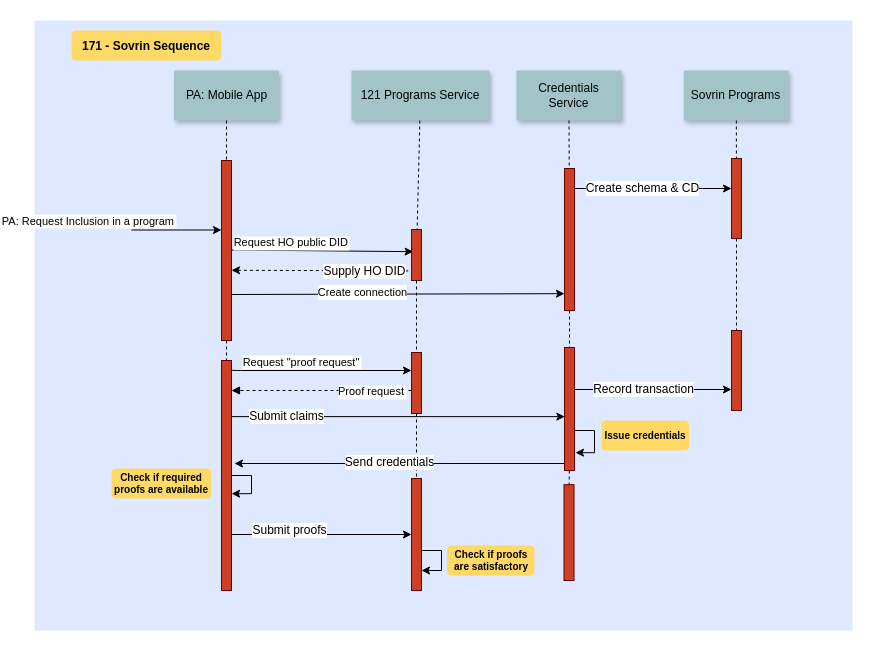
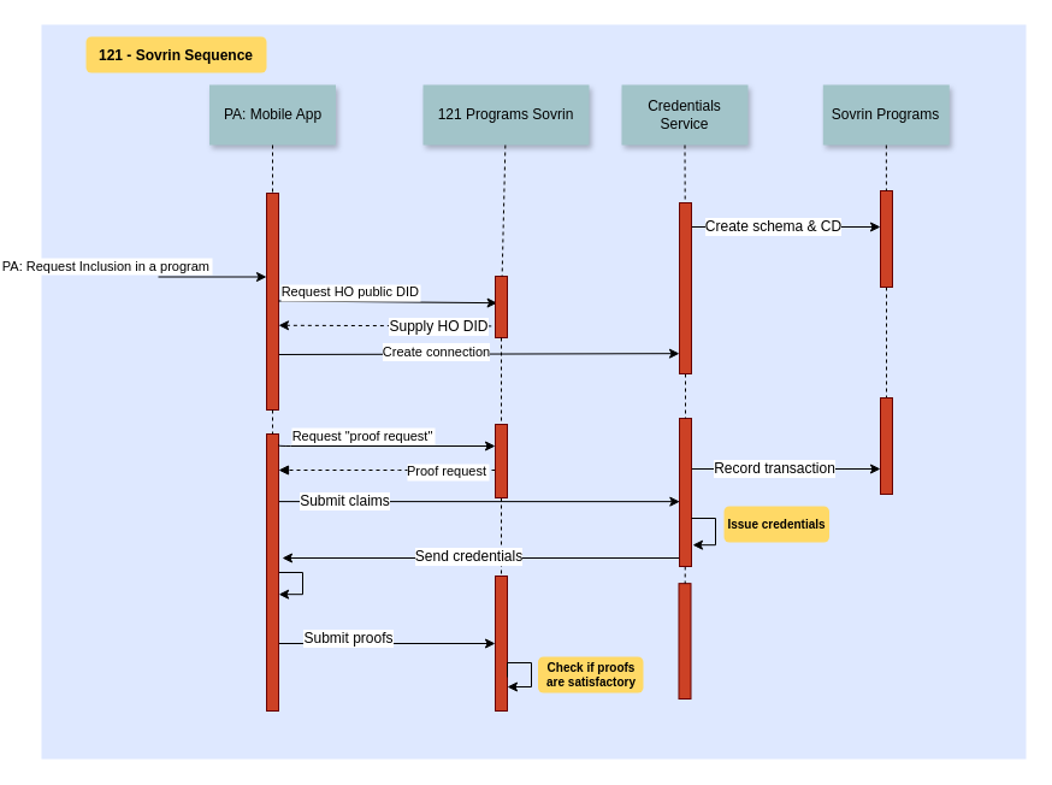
  <mxCell id="0" />
  <mxCell id="1" parent="0" />
  <mxCell id="2" value=" " style="fillColor=#DEE8FF;strokeColor=none" parent="1" vertex="1"><mxGeometry x="20" y="20" width="818" height="610" as="geometry" /></mxCell>
  <mxCell id="3" value="" style="fillColor=#CC4125;strokeColor=#660000" parent="1" vertex="1"><mxGeometry x="207" y="160" width="10" height="180" as="geometry" /></mxCell>
  <mxCell id="4" value="PA: Request Inclusion in a program" style="edgeStyle=none;verticalLabelPosition=top;verticalAlign=bottom;labelPosition=left;align=right" parent="1" edge="1"><mxGeometry x="110" y="119.5" width="100" height="100" as="geometry"><mxPoint x="117" y="229.5" as="sourcePoint" /><mxPoint x="207" y="229.5" as="targetPoint" /></mxGeometry></mxCell>
  <mxCell id="5" value="PA: Mobile App" style="shadow=1;fillColor=#A2C4C9;strokeColor=none;whiteSpace=wrap;" parent="1" vertex="1"><mxGeometry x="159.5" y="70" width="105" height="50" as="geometry" /></mxCell>
  <mxCell id="6" value="Credentials Service" style="shadow=1;fillColor=#A2C4C9;strokeColor=none;whiteSpace=wrap;" parent="1" vertex="1"><mxGeometry x="502" y="70" width="105" height="50" as="geometry" /></mxCell>
  <mxCell id="7" value="Request HO public DID" style="edgeStyle=none;verticalLabelPosition=top;verticalAlign=bottom;entryX=0.16;entryY=0.679;entryDx=0;entryDy=0;entryPerimeter=0;" parent="1" edge="1"><mxGeometry width="100" height="100" as="geometry"><mxPoint x="217" y="249.5" as="sourcePoint" /><mxPoint x="398.6" y="251.159" as="targetPoint" /><mxPoint x="-31" y="1" as="offset" /></mxGeometry></mxCell>
  <mxCell id="8" value="" style="edgeStyle=none;verticalLabelPosition=top;verticalAlign=bottom;endArrow=none;startArrow=classic;dashed=1;entryX=-0.324;entryY=0.838;entryDx=0;entryDy=0;entryPerimeter=0;" parent="1" edge="1"><mxGeometry x="220" y="172.259" width="100" height="100" as="geometry"><mxPoint x="217" y="269.759" as="sourcePoint" /><mxPoint x="393.76" y="270.398" as="targetPoint" /></mxGeometry></mxCell>
  <mxCell id="9" value="Supply HO DID" style="text;html=1;resizable=0;points=[];align=center;verticalAlign=middle;labelBackgroundColor=#ffffff;fontStyle=0" parent="8" vertex="1" connectable="0"><mxGeometry relative="1" as="geometry"><mxPoint x="44.5" as="offset" /></mxGeometry></mxCell>
  <mxCell id="10" value="Sovrin Programs" style="shadow=1;fillColor=#A2C4C9;strokeColor=none;whiteSpace=wrap;" parent="1" vertex="1"><mxGeometry x="669.284" y="70" width="105" height="50" as="geometry" /></mxCell>
  <mxCell id="11" value="" style="edgeStyle=none;endArrow=none;dashed=1;" parent="1" source="45" target="12" edge="1"><mxGeometry x="637.043" y="270" width="100" height="100" as="geometry"><mxPoint x="721.543" y="230" as="sourcePoint" /><mxPoint x="721.543" y="250" as="targetPoint" /></mxGeometry></mxCell>
  <mxCell id="12" value="" style="fillColor=#CC4125;strokeColor=#660000" parent="1" vertex="1"><mxGeometry x="717" y="330" width="10" height="80" as="geometry" /></mxCell>
- <mxCell id="13" value="121 Programs Service" style="shadow=1;fillColor=#A2C4C9;strokeColor=none;whiteSpace=wrap;" parent="1" vertex="1"><mxGeometry x="337" y="70" width="138" height="50" as="geometry" /></mxCell>
+ <mxCell id="13" value="121 Programs Sovrin" style="shadow=1;fillColor=#A2C4C9;strokeColor=none;whiteSpace=wrap;" parent="1" vertex="1"><mxGeometry x="337" y="70" width="138" height="50" as="geometry" /></mxCell>
  <mxCell id="14" value="" style="edgeStyle=elbowEdgeStyle;elbow=horizontal;endArrow=none;dashed=1" parent="1" source="5" target="3" edge="1"><mxGeometry x="230.0" y="310" width="100" height="100" as="geometry"><mxPoint x="237" y="420" as="sourcePoint" /><mxPoint x="337" y="320" as="targetPoint" /></mxGeometry></mxCell>
  <mxCell id="15" style="edgeStyle=orthogonalEdgeStyle;rounded=0;orthogonalLoop=1;jettySize=auto;html=1;fontSize=15;entryX=1.011;entryY=0.579;entryDx=0;entryDy=0;entryPerimeter=0;exitX=1;exitY=0.5;exitDx=0;exitDy=0;" parent="1" source="22" target="22" edge="1"><mxGeometry relative="1" as="geometry"><mxPoint x="227" y="500" as="targetPoint" /><Array as="points"><mxPoint x="237" y="475" /><mxPoint x="237" y="493" /></Array></mxGeometry></mxCell>
  <mxCell id="16" style="edgeStyle=orthogonalEdgeStyle;rounded=0;orthogonalLoop=1;jettySize=auto;html=1;exitX=1.055;exitY=0.083;exitDx=0;exitDy=0;entryX=0;entryY=0.25;entryDx=0;entryDy=0;fontSize=15;exitPerimeter=0;" parent="1" edge="1"><mxGeometry relative="1" as="geometry"><mxPoint x="217.5" y="294" as="sourcePoint" /><mxPoint x="550" y="293.167" as="targetPoint" /><Array as="points"><mxPoint x="217" y="293" /></Array></mxGeometry></mxCell>
  <mxCell id="17" value="&lt;span style=&quot;font-size: 11px&quot;&gt;Create connection&lt;/span&gt;" style="text;html=1;resizable=0;points=[];align=center;verticalAlign=middle;labelBackgroundColor=#ffffff;fontSize=12;" parent="16" vertex="1" connectable="0"><mxGeometry x="-0.217" y="2" relative="1" as="geometry"><mxPoint as="offset" /></mxGeometry></mxCell>
  <mxCell id="18" style="edgeStyle=orthogonalEdgeStyle;rounded=0;orthogonalLoop=1;jettySize=auto;html=1;exitX=1;exitY=0.25;exitDx=0;exitDy=0;entryX=0.033;entryY=0.562;entryDx=0;entryDy=0;entryPerimeter=0;fontSize=15;" parent="1" source="22" target="35" edge="1"><mxGeometry relative="1" as="geometry"><Array as="points"><mxPoint x="217" y="416" /></Array></mxGeometry></mxCell>
  <mxCell id="19" value="&lt;span style=&quot;font-size: 12px&quot;&gt;Submit claims&lt;/span&gt;" style="text;html=1;resizable=0;points=[];align=center;verticalAlign=middle;labelBackgroundColor=#ffffff;fontSize=12;" parent="18" vertex="1" connectable="0"><mxGeometry x="-0.402" relative="1" as="geometry"><mxPoint x="-44" y="-1" as="offset" /></mxGeometry></mxCell>
  <mxCell id="20" style="edgeStyle=orthogonalEdgeStyle;rounded=0;orthogonalLoop=1;jettySize=auto;html=1;entryX=0;entryY=0.5;entryDx=0;entryDy=0;fontSize=15;" parent="1" target="26" edge="1"><mxGeometry relative="1" as="geometry"><mxPoint x="217" y="520" as="sourcePoint" /><Array as="points"><mxPoint x="217" y="534" /></Array></mxGeometry></mxCell>
  <mxCell id="21" value="Submit proofs" style="text;html=1;resizable=0;points=[];align=center;verticalAlign=middle;labelBackgroundColor=#ffffff;fontSize=12;" parent="20" vertex="1" connectable="0"><mxGeometry x="-0.272" y="5" relative="1" as="geometry"><mxPoint as="offset" /></mxGeometry></mxCell>
  <mxCell id="22" value="" style="fillColor=#CC4125;strokeColor=#660000" parent="1" vertex="1"><mxGeometry x="207" y="360" width="10" height="230" as="geometry" /></mxCell>
  <mxCell id="23" value="             Proof request" style="edgeStyle=elbowEdgeStyle;elbow=vertical;dashed=1;verticalLabelPosition=top;verticalAlign=bottom;align=center;exitX=0;exitY=0.42;exitDx=0;exitDy=0;endFill=1;endArrow=block;startFill=0;startArrow=none;exitPerimeter=0;" parent="1" edge="1"><mxGeometry y="170" width="100" height="100" as="geometry"><mxPoint x="397" y="390" as="sourcePoint" /><mxPoint x="217" y="390" as="targetPoint" /><Array as="points" /><mxPoint x="50" y="10" as="offset" /></mxGeometry></mxCell>
  <mxCell id="24" value="" style="edgeStyle=none;dashed=1;endArrow=none" parent="1" source="3" target="22" edge="1"><mxGeometry x="50" y="300" width="100" height="100" as="geometry"><mxPoint x="57" y="410" as="sourcePoint" /><mxPoint x="157" y="310" as="targetPoint" /></mxGeometry></mxCell>
  <mxCell id="25" value="" style="fillColor=#CC4125;strokeColor=#660000" parent="1" vertex="1"><mxGeometry x="549.5" y="484.167" width="10" height="95.833" as="geometry" /></mxCell>
  <mxCell id="26" value="" style="fillColor=#CC4125;strokeColor=#660000" parent="1" vertex="1"><mxGeometry x="397" y="478" width="10" height="112" as="geometry" /></mxCell>
  <mxCell id="27" value="" style="edgeStyle=none;endArrow=none;dashed=1" parent="1" source="50" target="26" edge="1"><mxGeometry x="346.571" y="205" width="100" height="100" as="geometry"><mxPoint x="428.736" y="160" as="sourcePoint" /><mxPoint x="428.736" y="339.394" as="targetPoint" /></mxGeometry></mxCell>
  <mxCell id="28" value="" style="edgeStyle=none;endArrow=none;dashed=1" parent="1" source="35" target="25" edge="1"><mxGeometry x="576.571" y="339.697" width="100" height="100" as="geometry"><mxPoint x="658.736" y="294.697" as="sourcePoint" /><mxPoint x="658.736" y="474.091" as="targetPoint" /></mxGeometry></mxCell>
- <mxCell id="29" value="171 - Sovrin Sequence" style="rounded=1;fontStyle=1;fillColor=#FFD966;strokeColor=none" parent="1" vertex="1"><mxGeometry x="57" y="30" width="150" height="30" as="geometry" /></mxCell>
- <mxCell id="30" value="Check if required proofs are available" style="rounded=1;fontStyle=1;fillColor=#FFD966;strokeColor=none;whiteSpace=wrap;fontSize=10;" parent="1" vertex="1"><mxGeometry x="97" y="468" width="100" height="30" as="geometry" /></mxCell>
+ <mxCell id="29" value="121 - Sovrin Sequence" style="rounded=1;fontStyle=1;fillColor=#FFD966;strokeColor=none" parent="1" vertex="1"><mxGeometry x="57" y="30" width="150" height="30" as="geometry" /></mxCell>
  <mxCell id="31" style="edgeStyle=orthogonalEdgeStyle;rounded=0;orthogonalLoop=1;jettySize=auto;html=1;" parent="1" edge="1"><mxGeometry relative="1" as="geometry"><mxPoint x="560" y="389" as="sourcePoint" /><mxPoint x="717" y="389" as="targetPoint" /><Array as="points"><mxPoint x="607" y="389" /><mxPoint x="607" y="389" /></Array></mxGeometry></mxCell>
  <mxCell id="32" value="Record transaction" style="text;html=1;resizable=0;points=[];align=center;verticalAlign=middle;labelBackgroundColor=#ffffff;" parent="31" vertex="1" connectable="0"><mxGeometry x="-0.003" y="10" relative="1" as="geometry"><mxPoint x="-10" y="9" as="offset" /></mxGeometry></mxCell>
  <mxCell id="33" style="edgeStyle=orthogonalEdgeStyle;rounded=0;orthogonalLoop=1;jettySize=auto;html=1;exitX=0;exitY=0.75;exitDx=0;exitDy=0;entryX=1.276;entryY=0.212;entryDx=0;entryDy=0;entryPerimeter=0;fontSize=15;" parent="1" edge="1"><mxGeometry relative="1" as="geometry"><mxPoint x="550" y="463" as="sourcePoint" /><mxPoint x="220" y="463" as="targetPoint" /></mxGeometry></mxCell>
  <mxCell id="34" value="Send credentials" style="text;html=1;resizable=0;points=[];align=center;verticalAlign=middle;labelBackgroundColor=#ffffff;fontSize=12;" parent="33" vertex="1" connectable="0"><mxGeometry x="0.189" y="2" relative="1" as="geometry"><mxPoint x="20" y="-4" as="offset" /></mxGeometry></mxCell>
  <mxCell id="35" value="" style="fillColor=#CC4125;strokeColor=#660000" parent="1" vertex="1"><mxGeometry x="550" y="347" width="10" height="123" as="geometry" /></mxCell>
  <mxCell id="36" value="" style="edgeStyle=none;endArrow=none;dashed=1;exitX=0.5;exitY=1;exitDx=0;exitDy=0;" parent="1" source="43" target="35" edge="1"><mxGeometry x="576.571" y="339.697" width="100" height="100" as="geometry"><mxPoint x="555" y="280" as="sourcePoint" /><mxPoint x="554.583" y="474.167" as="targetPoint" /></mxGeometry></mxCell>
  <mxCell id="37" value="Check if proofs are satisfactory" style="rounded=1;fontStyle=1;fillColor=#FFD966;strokeColor=none;whiteSpace=wrap;fontSize=10;" parent="1" vertex="1"><mxGeometry x="432.5" y="545" width="87.5" height="30" as="geometry" /></mxCell>
  <mxCell id="38" value="Request &quot;proof request&quot;" style="edgeStyle=elbowEdgeStyle;elbow=vertical;verticalLabelPosition=top;verticalAlign=bottom;entryX=0;entryY=0.256;entryDx=0;entryDy=0;entryPerimeter=0;" parent="1" edge="1"><mxGeometry y="170" width="100" height="100" as="geometry"><mxPoint x="217" y="369" as="sourcePoint" /><mxPoint x="397" y="370" as="targetPoint" /><Array as="points" /><mxPoint x="-20" y="1" as="offset" /></mxGeometry></mxCell>
  <mxCell id="39" value="" style="fillColor=#CC4125;strokeColor=#660000" parent="1" vertex="1"><mxGeometry x="397" y="229" width="10" height="51" as="geometry" /></mxCell>
  <mxCell id="40" value="" style="edgeStyle=none;endArrow=none;dashed=1" parent="1" source="13" target="39" edge="1"><mxGeometry x="346.571" y="205" width="100" height="100" as="geometry"><mxPoint x="402" y="120" as="sourcePoint" /><mxPoint x="402" y="478.333" as="targetPoint" /></mxGeometry></mxCell>
  <mxCell id="41" style="edgeStyle=orthogonalEdgeStyle;rounded=0;orthogonalLoop=1;jettySize=auto;html=1;exitX=0.929;exitY=0.153;exitDx=0;exitDy=0;fontSize=15;exitPerimeter=0;" parent="1" source="43" edge="1"><mxGeometry relative="1" as="geometry"><mxPoint x="717" y="188" as="targetPoint" /><Array as="points"><mxPoint x="559" y="188" /></Array></mxGeometry></mxCell>
  <mxCell id="42" value="Create schema &amp;amp; CD" style="text;html=1;resizable=0;points=[];align=center;verticalAlign=middle;labelBackgroundColor=#ffffff;fontSize=12;" parent="41" vertex="1" connectable="0"><mxGeometry x="-0.246" y="1" relative="1" as="geometry"><mxPoint x="10" as="offset" /></mxGeometry></mxCell>
  <mxCell id="43" value="" style="fillColor=#CC4125;strokeColor=#660000" parent="1" vertex="1"><mxGeometry x="550" y="168" width="10" height="142" as="geometry" /></mxCell>
  <mxCell id="44" value="" style="edgeStyle=none;endArrow=none;dashed=1;exitX=0.5;exitY=1;exitDx=0;exitDy=0;" parent="1" source="6" target="43" edge="1"><mxGeometry x="576.571" y="339.697" width="100" height="100" as="geometry"><mxPoint x="554.5" y="120" as="sourcePoint" /><mxPoint x="554.881" y="317" as="targetPoint" /></mxGeometry></mxCell>
  <mxCell id="45" value="" style="fillColor=#CC4125;strokeColor=#660000" parent="1" vertex="1"><mxGeometry x="717" y="158" width="10" height="80" as="geometry" /></mxCell>
  <mxCell id="46" value="" style="edgeStyle=none;endArrow=none;dashed=1;" parent="1" source="10" target="45" edge="1"><mxGeometry x="637.043" y="270" width="100" height="100" as="geometry"><mxPoint x="721.806" y="120" as="sourcePoint" /><mxPoint x="721.965" y="300" as="targetPoint" /></mxGeometry></mxCell>
  <mxCell id="47" style="edgeStyle=orthogonalEdgeStyle;rounded=0;orthogonalLoop=1;jettySize=auto;html=1;entryX=1.1;entryY=0.855;entryDx=0;entryDy=0;entryPerimeter=0;fontSize=15;" parent="1" source="35" target="35" edge="1"><mxGeometry relative="1" as="geometry"><Array as="points"><mxPoint x="580" y="430" /><mxPoint x="580" y="452" /></Array></mxGeometry></mxCell>
  <mxCell id="48" value="Issue credentials" style="rounded=1;fontStyle=1;fillColor=#FFD966;strokeColor=none;whiteSpace=wrap;fontSize=10;" parent="1" vertex="1"><mxGeometry x="587" y="420" width="87.5" height="30" as="geometry" /></mxCell>
  <mxCell id="49" style="edgeStyle=orthogonalEdgeStyle;rounded=0;orthogonalLoop=1;jettySize=auto;html=1;exitX=1;exitY=0.75;exitDx=0;exitDy=0;fontSize=15;" parent="1" source="26" edge="1"><mxGeometry relative="1" as="geometry"><mxPoint x="407" y="570" as="targetPoint" /><Array as="points"><mxPoint x="407" y="550" /><mxPoint x="427" y="550" /><mxPoint x="427" y="570" /></Array></mxGeometry></mxCell>
  <mxCell id="50" value="" style="fillColor=#CC4125;strokeColor=#660000" parent="1" vertex="1"><mxGeometry x="397" y="352" width="10" height="61" as="geometry" /></mxCell>
  <mxCell id="51" value="" style="edgeStyle=none;endArrow=none;dashed=1" parent="1" source="39" target="50" edge="1"><mxGeometry x="346.571" y="205" width="100" height="100" as="geometry"><mxPoint x="402" y="290" as="sourcePoint" /><mxPoint x="402" y="478" as="targetPoint" /></mxGeometry></mxCell>
